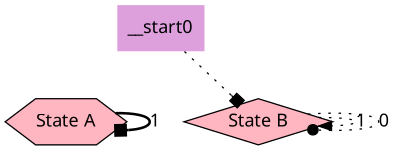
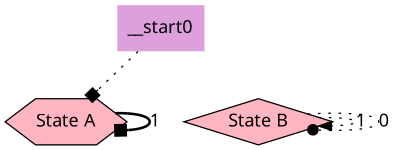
  digraph {
    fontname="Noto Sans"
    node [fillcolor=lightpink fontname="Noto Sans" style=filled]
    edge [arrowhead=box fontname="Noto Sans" style=dotted]
    __start0 [fillcolor=plum shape=none]
    n2 [label="State A" shape=hexagon]
    n3 [label="State B" shape=diamond]
-   __start0 -> n3
+   __start0 -> n2
    n2 -> n2 [label=1 style=bold]
    n3 -> n3 [arrowhead=normal label=1]
    n3 -> n3 [arrowhead=dot label=0]
  }
